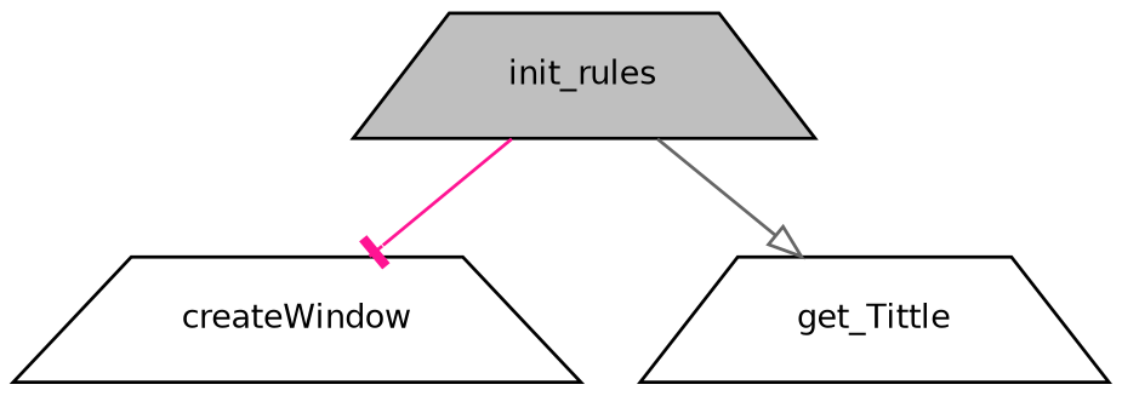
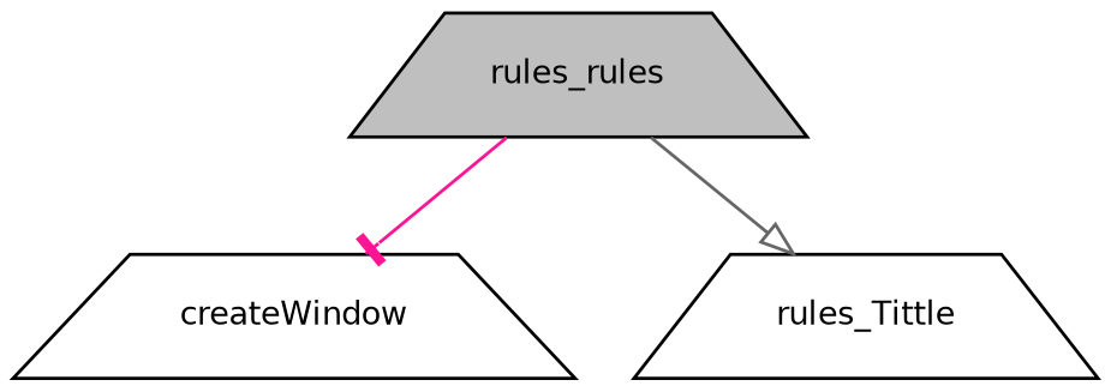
  digraph {
    rankdir=TB
    node [color=black fillcolor=white fontname=Helvetica fontsize=10 shape=trapezium style=filled]
    edge [fontname=Helvetica fontsize=10 labelfontname=Helvetica labelfontsize=10 style=solid]
-   n1 [fillcolor=grey75 fontcolor=black height=0.2 label=init_rules width=0.4]
+   n1 [fillcolor=grey75 fontcolor=black height=0.2 label=rules_rules width=0.4]
    n2 [height=0.2 label=createWindow width=0.4]
-   n3 [height=0.2 label=get_Tittle width=0.4]
+   n3 [height=0.2 label=rules_Tittle width=0.4]
    n1 -> n2 [arrowhead=tee color=deeppink]
    n1 -> n3 [arrowhead=onormal color=gray40]
  }
